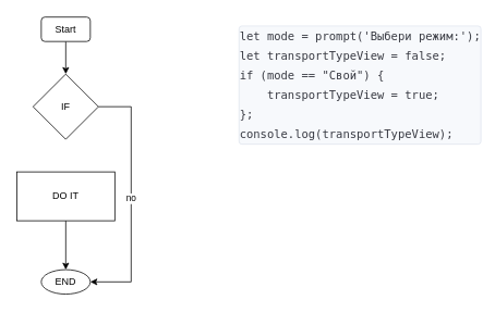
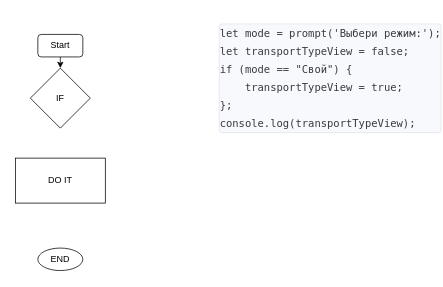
  <mxCell id="0" />
  <mxCell id="1" parent="0" />
  <mxCell id="2" style="edgeStyle=orthogonalEdgeStyle;rounded=0;orthogonalLoop=1;jettySize=auto;html=1;exitX=0.5;exitY=1;exitDx=0;exitDy=0;entryX=0.5;entryY=0;entryDx=0;entryDy=0;" edge="1" parent="1" source="3" target="5"><mxGeometry relative="1" as="geometry" /></mxCell>
- <mxCell id="3" value="Start" style="rounded=1;whiteSpace=wrap;html=1;" vertex="1" parent="1"><mxGeometry x="50" y="20" width="60" height="30" as="geometry" /></mxCell>
- <mxCell id="4" value="no" style="edgeStyle=orthogonalEdgeStyle;rounded=0;orthogonalLoop=1;jettySize=auto;html=1;exitX=1;exitY=0.5;exitDx=0;exitDy=0;entryX=1;entryY=0.5;entryDx=0;entryDy=0;" edge="1" parent="1" source="5" target="8"><mxGeometry relative="1" as="geometry"><Array as="points"><mxPoint x="160" y="130" /><mxPoint x="160" y="345" /></Array></mxGeometry></mxCell>
+ <mxCell id="3" value="Start" style="rounded=1;whiteSpace=wrap;html=1;" vertex="1" parent="1"><mxGeometry x="50" y="45" width="60" height="30" as="geometry" /></mxCell>
  <mxCell id="5" value="IF" style="rhombus;whiteSpace=wrap;html=1;" vertex="1" parent="1"><mxGeometry x="40" y="90" width="80" height="80" as="geometry" /></mxCell>
- <mxCell id="6" style="edgeStyle=orthogonalEdgeStyle;rounded=0;orthogonalLoop=1;jettySize=auto;html=1;exitX=0.5;exitY=1;exitDx=0;exitDy=0;entryX=0.5;entryY=0;entryDx=0;entryDy=0;" edge="1" parent="1" source="7" target="8"><mxGeometry relative="1" as="geometry" /></mxCell>
  <mxCell id="7" value="DO IT" style="rounded=0;whiteSpace=wrap;html=1;" vertex="1" parent="1"><mxGeometry x="20" y="210" width="120" height="60" as="geometry" /></mxCell>
  <mxCell id="8" value="END" style="ellipse;whiteSpace=wrap;html=1;" vertex="1" parent="1"><mxGeometry x="50" y="330" width="60" height="30" as="geometry" /></mxCell>
  <mxCell id="9" value="&lt;pre class=&quot;plaintext code-block code-block_theme_light&quot; style=&quot;position: relative ; display: block ; overflow-x: auto ; box-sizing: inherit ; border: 1px solid rgb(223 , 229 , 238) ; border-radius: 4px ; color: rgb(56 , 58 , 66) ; background: rgb(247 , 249 , 252) ; margin: 0 ; font-size: 18px ; font-style: normal ; font-weight: 400 ; letter-spacing: normal ; text-indent: 0px ; text-transform: none ; word-spacing: 0px&quot;&gt;&lt;code class=&quot;code-block__code plaintext&quot; style=&quot;word-break: break-word ; font-size: 14px ; line-height: 24px ; box-sizing: inherit ; background: none ; padding: 0px&quot;&gt;let mode = prompt('Выбери режим:');&lt;br&gt;let transportTypeView = false;&lt;br&gt;if (mode == &quot;Свой&quot;) { &lt;br&gt;    transportTypeView = true; &lt;br&gt;};&lt;br&gt;console.log(transportTypeView); &lt;/code&gt;&lt;/pre&gt;" style="text;whiteSpace=wrap;html=1;" vertex="1" parent="1"><mxGeometry x="290" y="24" width="270" height="190" as="geometry" /></mxCell>
